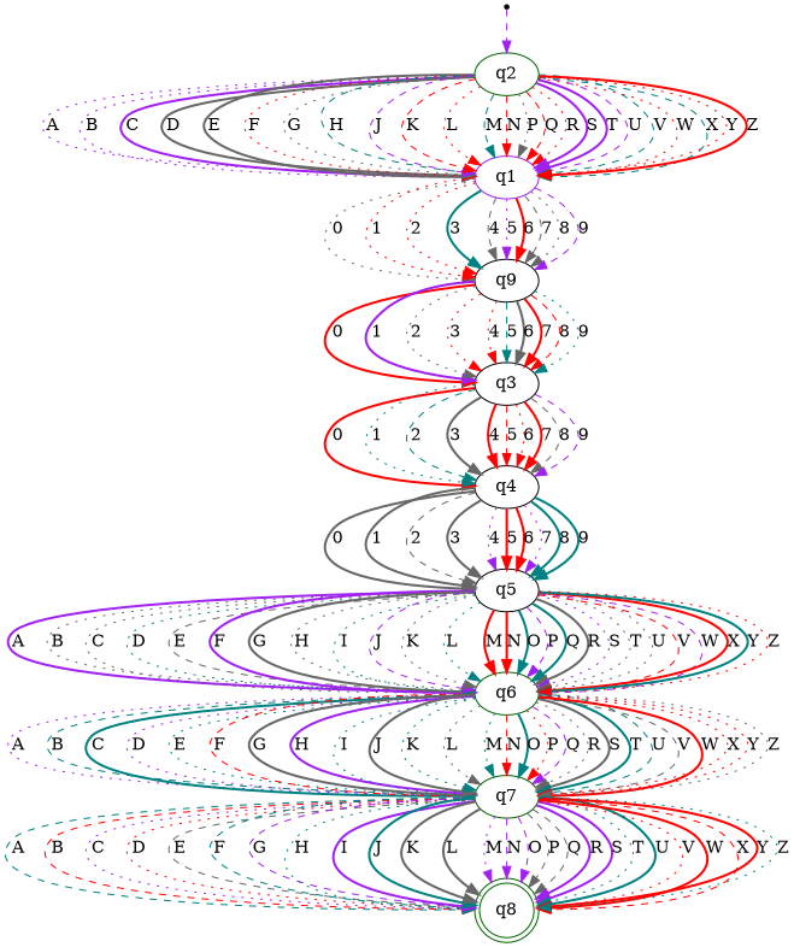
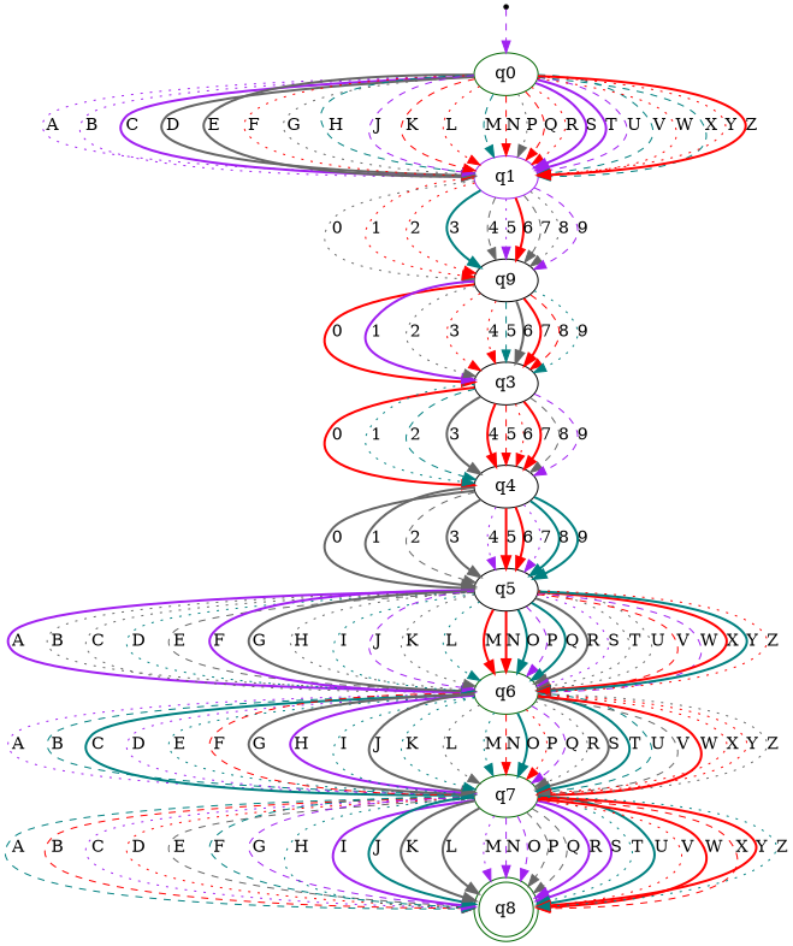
  digraph {
    node [color=black]
    edge [color=red style=dotted]
    inic [shape=point]
-   q0 [color=darkgreen label=q2]
+   q0 [color=darkgreen]
    q1 [color=purple]
    n4 [label=q9]
    q3
    q4
    q5
    q6 [color=darkgreen]
    q7 [color=darkgreen]
    q8 [color=darkgreen shape=doublecircle]
    inic -> q0 [color=purple style=dashed]
    q0 -> q1 [color=purple label=A]
    q0 -> q1 [color=purple label=B]
    q0 -> q1 [color=purple label=C style=bold]
    q0 -> q1 [color=gray40 label=D style=bold]
    q0 -> q1 [color=gray40 label=E style=bold]
    q0 -> q1 [label=F]
    q0 -> q1 [color=gray40 label=G]
    q0 -> q1 [color=teal label=H style=dashed]
    q0 -> q1 [color=purple label=J style=dashed]
    q0 -> q1 [label=K style=dashed]
    q0 -> q1 [label=L]
    q0 -> q1 [color=teal label=M style=dashed]
    q0 -> q1 [label=N style=dashed]
    q0 -> q1 [color=gray40 label=P]
    q0 -> q1 [label=Q style=dashed]
    q0 -> q1 [label=R]
    q0 -> q1 [color=purple label=S style=bold]
    q0 -> q1 [color=purple label=T style=bold]
    q0 -> q1 [color=purple label=U style=dashed]
    q0 -> q1 [color=teal label=V style=dashed]
    q0 -> q1 [label=W]
    q0 -> q1 [color=teal label=X style=dashed]
    q0 -> q1 [label=Y]
    q0 -> q1 [label=Z style=bold]
    q1 -> n4 [color=gray40 label=0]
    q1 -> n4 [label=1]
    q1 -> n4 [label=2]
    q1 -> n4 [color=teal label=3 style=bold]
    q1 -> n4 [color=gray40 label=4 style=dashed]
    q1 -> n4 [color=purple label=5]
    q1 -> n4 [label=6 style=bold]
    q1 -> n4 [color=gray40 label=7 style=dashed]
    q1 -> n4 [color=gray40 label=8]
    q1 -> n4 [color=purple label=9 style=dashed]
    n4 -> q3 [label=0 style=bold]
    n4 -> q3 [color=purple label=1 style=bold]
    n4 -> q3 [color=gray40 label=2]
    n4 -> q3 [label=3]
    n4 -> q3 [label=4]
    n4 -> q3 [color=teal label=5 style=dashed]
    n4 -> q3 [color=gray40 label=6 style=bold]
    n4 -> q3 [label=7 style=bold]
    n4 -> q3 [label=8 style=dashed]
    n4 -> q3 [color=teal label=9]
    q3 -> q4 [label=0 style=bold]
    q3 -> q4 [color=teal label=1]
    q3 -> q4 [color=teal label=2 style=dashed]
    q3 -> q4 [color=gray40 label=3 style=bold]
    q3 -> q4 [label=4 style=bold]
    q3 -> q4 [label=5 style=dashed]
    q3 -> q4 [label=6]
    q3 -> q4 [label=7 style=bold]
    q3 -> q4 [color=gray40 label=8 style=dashed]
    q3 -> q4 [color=purple label=9 style=dashed]
    q4 -> q5 [color=gray40 label=0 style=bold]
    q4 -> q5 [color=gray40 label=1 style=bold]
    q4 -> q5 [color=gray40 label=2 style=dashed]
    q4 -> q5 [color=gray40 label=3 style=bold]
    q4 -> q5 [color=purple label=4]
    q4 -> q5 [label=5 style=bold]
    q4 -> q5 [label=6 style=bold]
    q4 -> q5 [color=purple label=7]
    q4 -> q5 [color=teal label=8 style=bold]
    q4 -> q5 [color=teal label=9 style=bold]
    q5 -> q6 [color=purple label=A style=bold]
    q5 -> q6 [color=gray40 label=B]
    q5 -> q6 [color=gray40 label=C]
    q5 -> q6 [color=teal label=D]
    q5 -> q6 [color=gray40 label=E style=dashed]
    q5 -> q6 [color=purple label=F style=bold]
    q5 -> q6 [color=gray40 label=G style=bold]
    q5 -> q6 [color=gray40 label=H]
    q5 -> q6 [color=teal label=I]
    q5 -> q6 [color=purple label=J style=dashed]
    q5 -> q6 [color=gray40 label=K]
    q5 -> q6 [color=teal label=L]
    q5 -> q6 [label=M style=bold]
    q5 -> q6 [label=N style=bold]
    q5 -> q6 [color=teal label=O style=bold]
    q5 -> q6 [color=purple label=P style=dashed]
    q5 -> q6 [color=teal label=Q style=bold]
    q5 -> q6 [color=gray40 label=R style=bold]
    q5 -> q6 [color=purple label=S]
    q5 -> q6 [color=gray40 label=T]
    q5 -> q6 [color=gray40 label=U]
    q5 -> q6 [label=V style=dashed]
    q5 -> q6 [color=purple label=W style=dashed]
    q5 -> q6 [label=X style=bold]
    q5 -> q6 [color=teal label=Y style=bold]
    q5 -> q6 [label=Z]
    q6 -> q7 [color=purple label=A]
    q6 -> q7 [color=teal label=B style=dashed]
    q6 -> q7 [color=teal label=C style=bold]
    q6 -> q7 [color=purple label=D]
    q6 -> q7 [color=teal label=E]
    q6 -> q7 [label=F style=dashed]
    q6 -> q7 [color=gray40 label=G style=bold]
    q6 -> q7 [color=purple label=H style=bold]
    q6 -> q7 [color=teal label=I]
    q6 -> q7 [color=gray40 label=J style=bold]
    q6 -> q7 [color=teal label=K]
    q6 -> q7 [color=gray40 label=L]
    q6 -> q7 [color=teal label=M]
    q6 -> q7 [label=N style=dashed]
    q6 -> q7 [color=teal label=O style=bold]
    q6 -> q7 [label=P]
    q6 -> q7 [color=purple label=Q style=dashed]
    q6 -> q7 [color=gray40 label=R]
    q6 -> q7 [color=gray40 label=S style=bold]
    q6 -> q7 [color=teal label=T style=bold]
    q6 -> q7 [color=teal label=U style=dashed]
    q6 -> q7 [color=gray40 label=V style=dashed]
    q6 -> q7 [label=W style=bold]
    q6 -> q7 [label=X]
    q6 -> q7 [label=Y]
    q6 -> q7 [color=gray40 label=Z]
    q7 -> q8 [color=teal label=A style=dashed]
    q7 -> q8 [label=B style=dashed]
    q7 -> q8 [color=purple label=C]
    q7 -> q8 [label=D]
    q7 -> q8 [color=gray40 label=E style=dashed]
    q7 -> q8 [color=teal label=F style=dashed]
    q7 -> q8 [color=purple label=G style=dashed]
    q7 -> q8 [color=teal label=H]
    q7 -> q8 [color=purple label=I style=bold]
    q7 -> q8 [color=teal label=J style=bold]
    q7 -> q8 [color=gray40 label=K style=bold]
    q7 -> q8 [color=gray40 label=L style=bold]
    q7 -> q8 [color=purple label=M]
    q7 -> q8 [color=purple label=N style=dashed]
    q7 -> q8 [color=purple label=O style=dashed]
    q7 -> q8 [color=gray40 label=P style=dashed]
    q7 -> q8 [color=gray40 label=Q style=dashed]
    q7 -> q8 [color=purple label=R style=bold]
    q7 -> q8 [color=purple label=S style=bold]
    q7 -> q8 [color=teal label=T]
    q7 -> q8 [color=teal label=U style=bold]
    q7 -> q8 [label=V]
    q7 -> q8 [label=W style=bold]
    q7 -> q8 [label=X style=dashed]
    q7 -> q8 [label=Y style=bold]
    q7 -> q8 [color=teal label=Z]
  }
